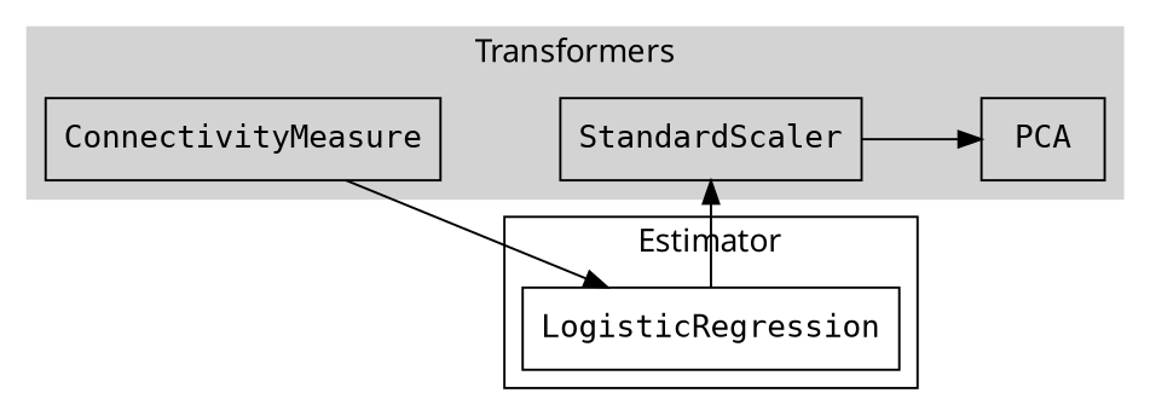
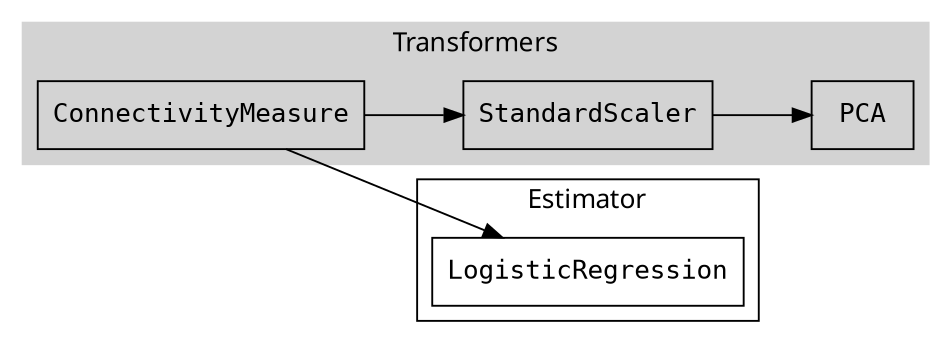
  digraph {
    rankdir=LR
    node [fontname=DejaVuSansMono shape=rectangle]
    ConnectivityMeasure
    StandardScaler
    PCA
    LogisticRegression
    subgraph cluster_1 {
      color=lightgray
      fontname=DejaVu
      label=Transformers
      style=filled
      ConnectivityMeasure
      StandardScaler
      PCA
    }
    subgraph cluster_2 {
      fontname=DejaVu
      label=Estimator
      LogisticRegression
    }
-   LogisticRegression -> StandardScaler
+   ConnectivityMeasure -> StandardScaler
    ConnectivityMeasure -> LogisticRegression
    StandardScaler -> PCA
  }
